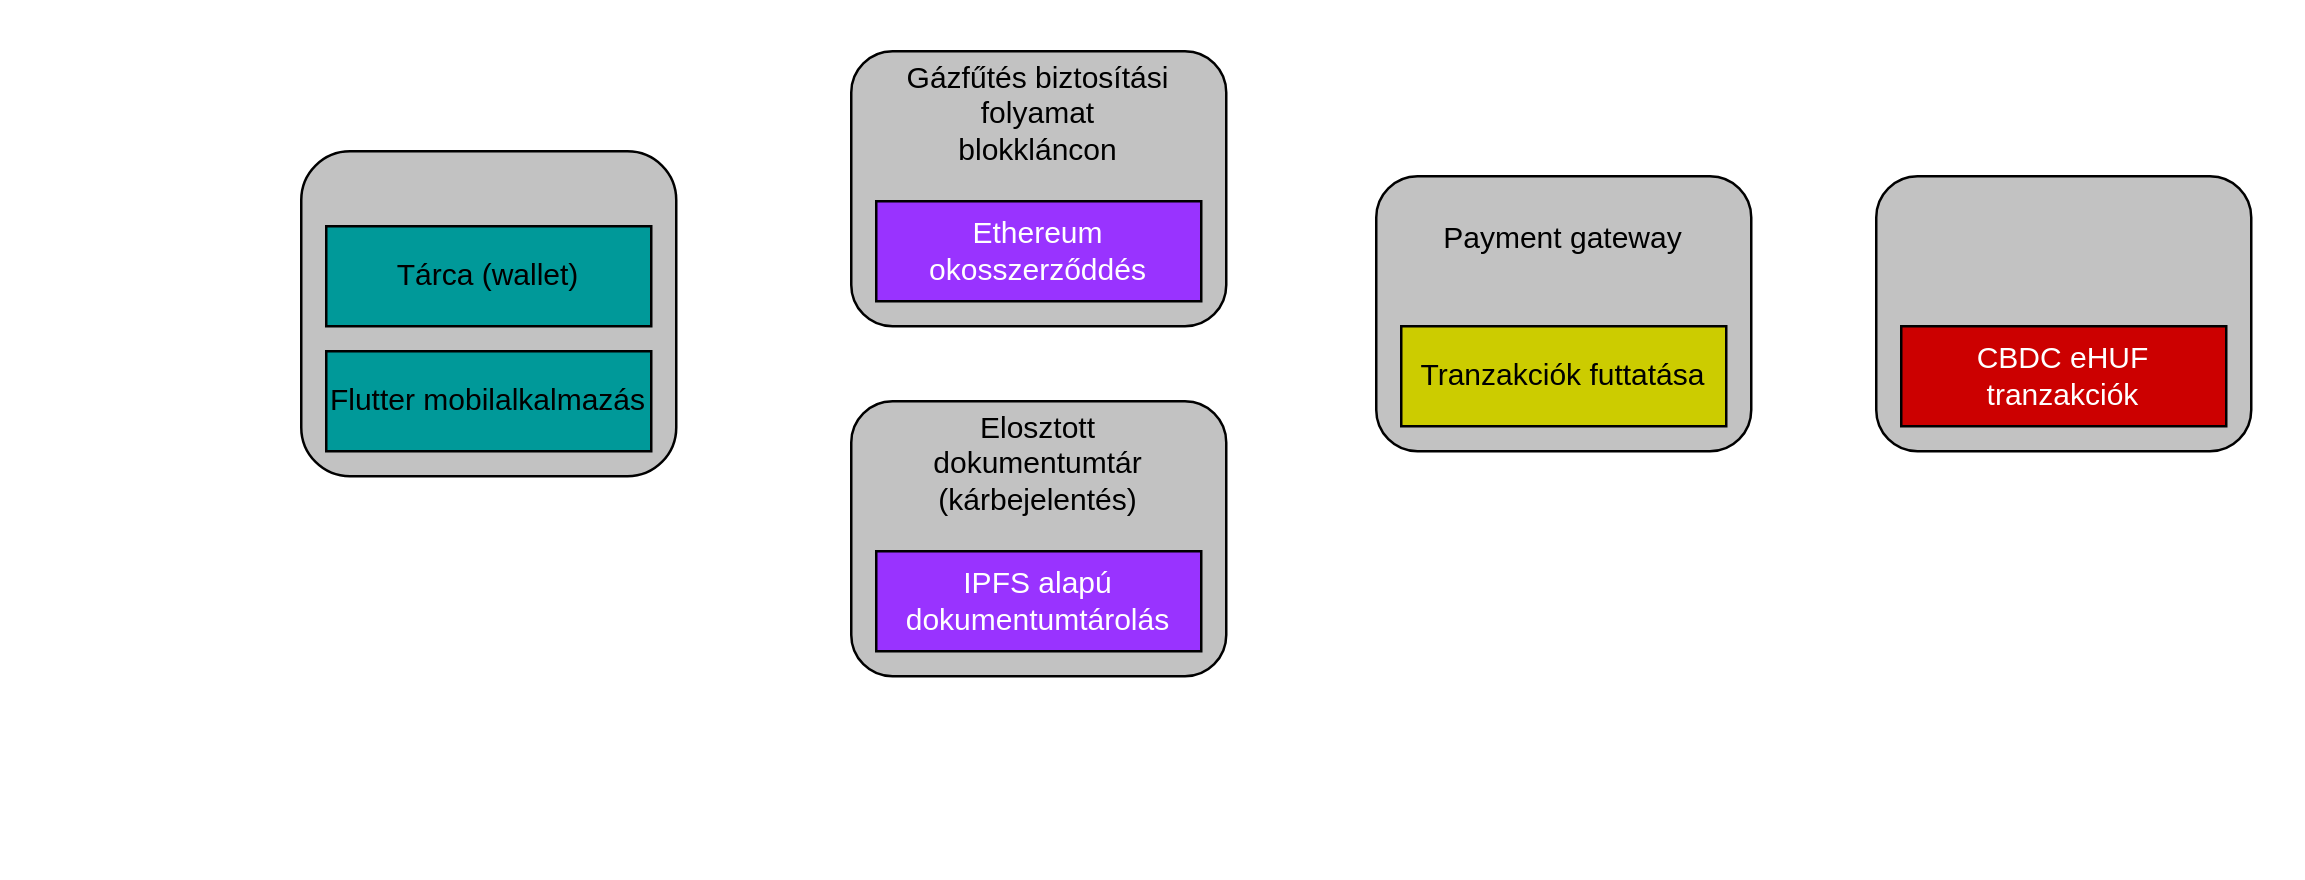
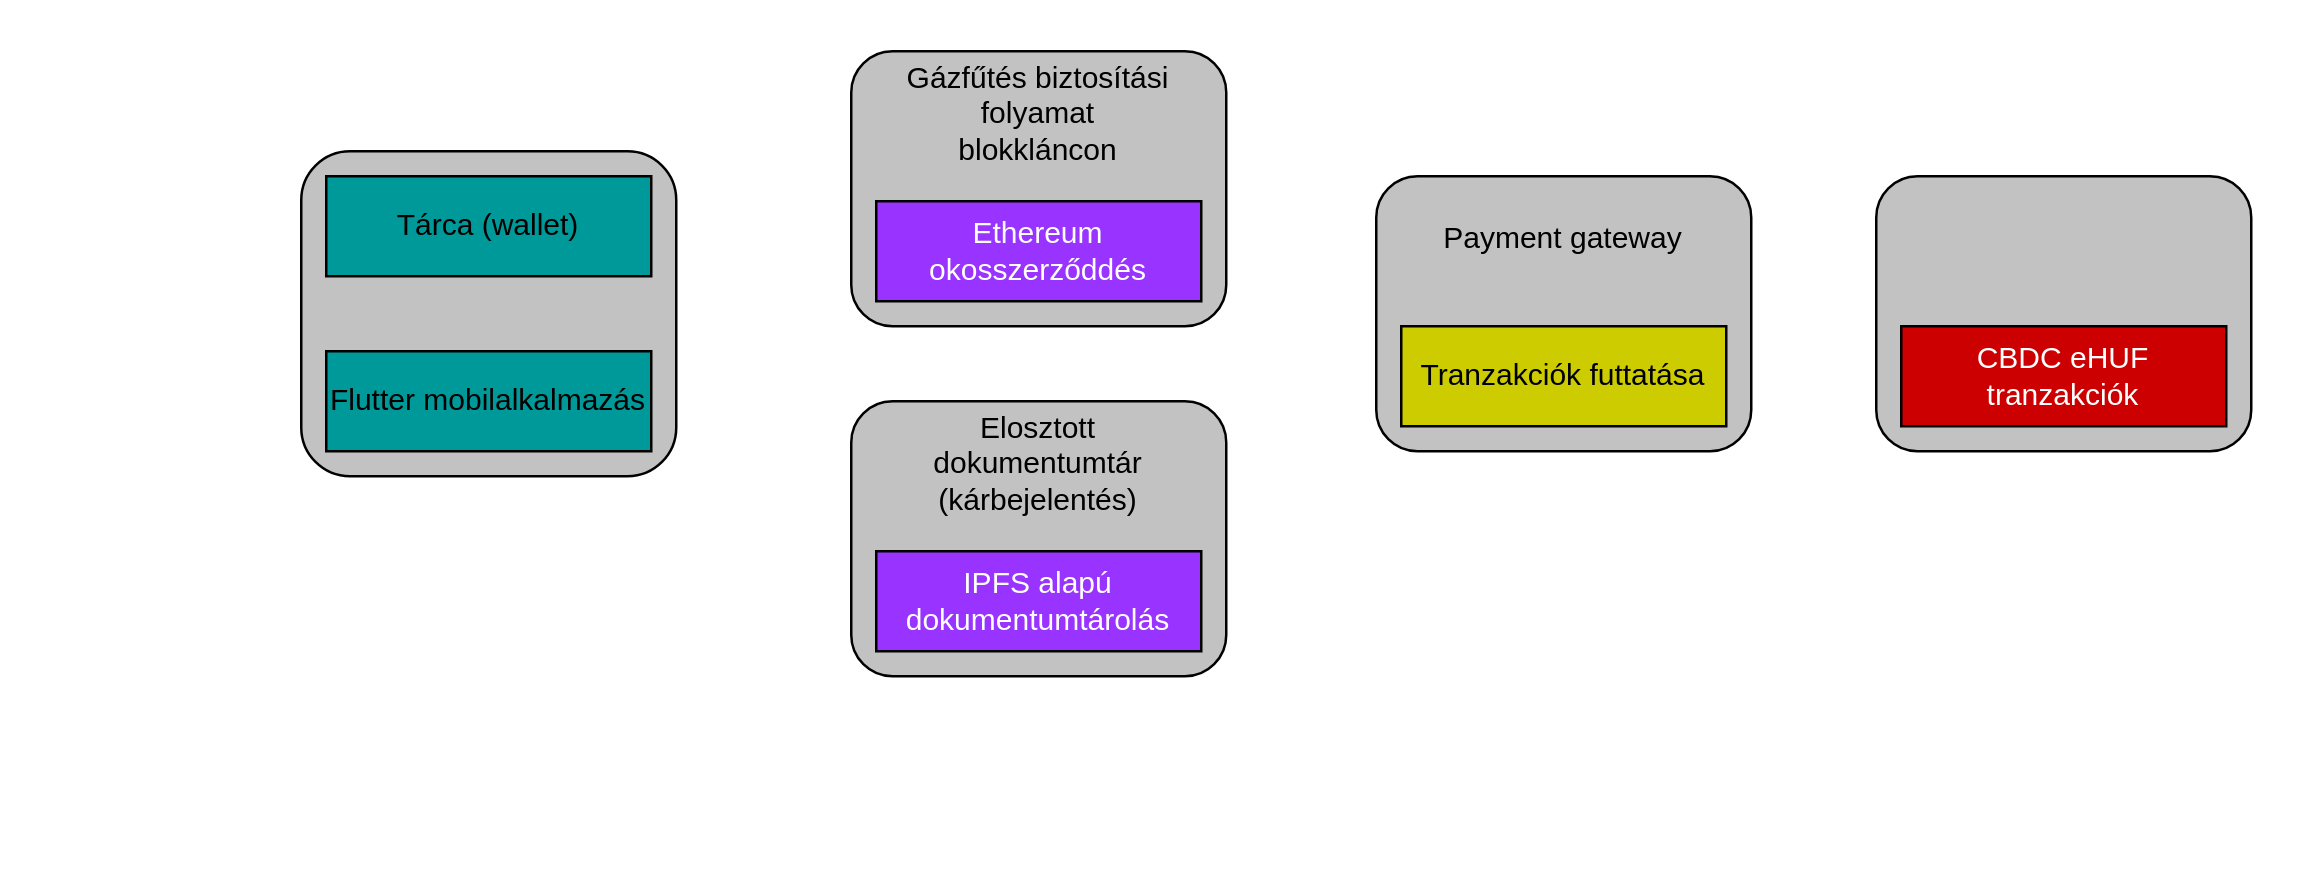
  <mxCell id="0" />
  <mxCell id="1" parent="0" />
  <mxCell id="2" value="&lt;div style=&quot;text-align: justify;&quot;&gt;&lt;br&gt;&lt;/div&gt;" style="rounded=1;whiteSpace=wrap;html=1;align=center;fillColor=#C2C2C2;" parent="1" vertex="1"><mxGeometry x="120" y="60" width="150" height="130" as="geometry" /></mxCell>
- <mxCell id="3" value="Tárca (wallet)" style="rounded=0;whiteSpace=wrap;html=1;fillColor=#009999;strokeColor=#000000;shadow=0;textColor=#000000;" parent="1" vertex="1"><mxGeometry x="130" y="90" width="130" height="40" as="geometry" /></mxCell>
+ <mxCell id="3" value="Tárca (wallet)" style="rounded=0;whiteSpace=wrap;html=1;fillColor=#009999;strokeColor=#000000;shadow=0;textColor=#000000;" parent="1" vertex="1"><mxGeometry x="130" y="70" width="130" height="40" as="geometry" /></mxCell>
  <mxCell id="4" value="Flutter mobilalkalmazás" style="rounded=0;whiteSpace=wrap;html=1;fillColor=#009999;strokeColor=#000000;shadow=0;textColor=#000000;" parent="1" vertex="1"><mxGeometry x="130" y="140" width="130" height="40" as="geometry" /></mxCell>
  <mxCell id="5" value="&lt;div style=&quot;text-align: justify;&quot;&gt;&lt;br&gt;&lt;/div&gt;" style="rounded=1;whiteSpace=wrap;html=1;align=center;fillColor=#C2C2C2;" parent="1" vertex="1"><mxGeometry x="340" y="20" width="150" height="110" as="geometry" /></mxCell>
  <mxCell id="6" value="Gázfűtés biztosítási folyamat blokkláncon" style="text;html=1;strokeColor=none;fillColor=none;align=center;verticalAlign=middle;whiteSpace=wrap;rounded=0;" parent="1" vertex="1"><mxGeometry x="360" y="30" width="110" height="30" as="geometry" /></mxCell>
  <mxCell id="7" value="&lt;font color=&quot;#ffffff&quot;&gt;Ethereum okosszerződdés&lt;/font&gt;" style="rounded=0;whiteSpace=wrap;html=1;fillColor=#9933FF;strokeColor=#000000;shadow=0;textColor=#000000;" parent="1" vertex="1"><mxGeometry x="350" y="80" width="130" height="40" as="geometry" /></mxCell>
  <mxCell id="8" value="&lt;div style=&quot;text-align: justify;&quot;&gt;&lt;br&gt;&lt;/div&gt;" style="rounded=1;whiteSpace=wrap;html=1;align=center;fillColor=#C2C2C2;" parent="1" vertex="1"><mxGeometry x="550" y="70" width="150" height="110" as="geometry" /></mxCell>
  <mxCell id="9" value="Payment gateway" style="text;html=1;strokeColor=none;fillColor=none;align=center;verticalAlign=middle;whiteSpace=wrap;rounded=0;" parent="1" vertex="1"><mxGeometry x="570" y="80" width="110" height="30" as="geometry" /></mxCell>
  <mxCell id="10" value="Tranzakciók futtatása" style="rounded=0;whiteSpace=wrap;html=1;fillColor=#CCCC00;strokeColor=#000000;shadow=0;textColor=#000000;" parent="1" vertex="1"><mxGeometry x="560" y="130" width="130" height="40" as="geometry" /></mxCell>
  <mxCell id="11" value="&lt;div style=&quot;text-align: justify;&quot;&gt;&lt;br&gt;&lt;/div&gt;" style="rounded=1;whiteSpace=wrap;html=1;align=center;fillColor=#C2C2C2;" parent="1" vertex="1"><mxGeometry x="750" y="70" width="150" height="110" as="geometry" /></mxCell>
  <mxCell id="12" value="&lt;font color=&quot;#ffffff&quot;&gt;CBDC eHUF tranzakciók&lt;/font&gt;" style="rounded=0;whiteSpace=wrap;html=1;fillColor=#CC0000;strokeColor=#000000;shadow=0;textColor=#000000;" parent="1" vertex="1"><mxGeometry x="760" y="130" width="130" height="40" as="geometry" /></mxCell>
  <mxCell id="13" value="Text" style="text;html=1;align=center;verticalAlign=middle;resizable=0;points=[];autosize=1;strokeColor=none;fillColor=none;fontColor=#FFFFFF;" parent="1" vertex="1"><mxGeometry x="20" y="310" width="40" height="20" as="geometry" /></mxCell>
  <mxCell id="14" value="&lt;div style=&quot;text-align: justify;&quot;&gt;&lt;br&gt;&lt;/div&gt;" style="rounded=1;whiteSpace=wrap;html=1;align=center;fillColor=#C2C2C2;" parent="1" vertex="1"><mxGeometry x="340" y="160" width="150" height="110" as="geometry" /></mxCell>
  <mxCell id="15" value="Elosztott dokumentumtár (kárbejelentés)" style="text;html=1;strokeColor=none;fillColor=none;align=center;verticalAlign=middle;whiteSpace=wrap;rounded=0;" parent="1" vertex="1"><mxGeometry x="360" y="170" width="110" height="30" as="geometry" /></mxCell>
  <mxCell id="16" value="&lt;font color=&quot;#ffffff&quot;&gt;IPFS alapú dokumentumtárolás&lt;/font&gt;" style="rounded=0;whiteSpace=wrap;html=1;fillColor=#9933FF;strokeColor=#000000;shadow=0;textColor=#000000;" parent="1" vertex="1"><mxGeometry x="350" y="220" width="130" height="40" as="geometry" /></mxCell>
